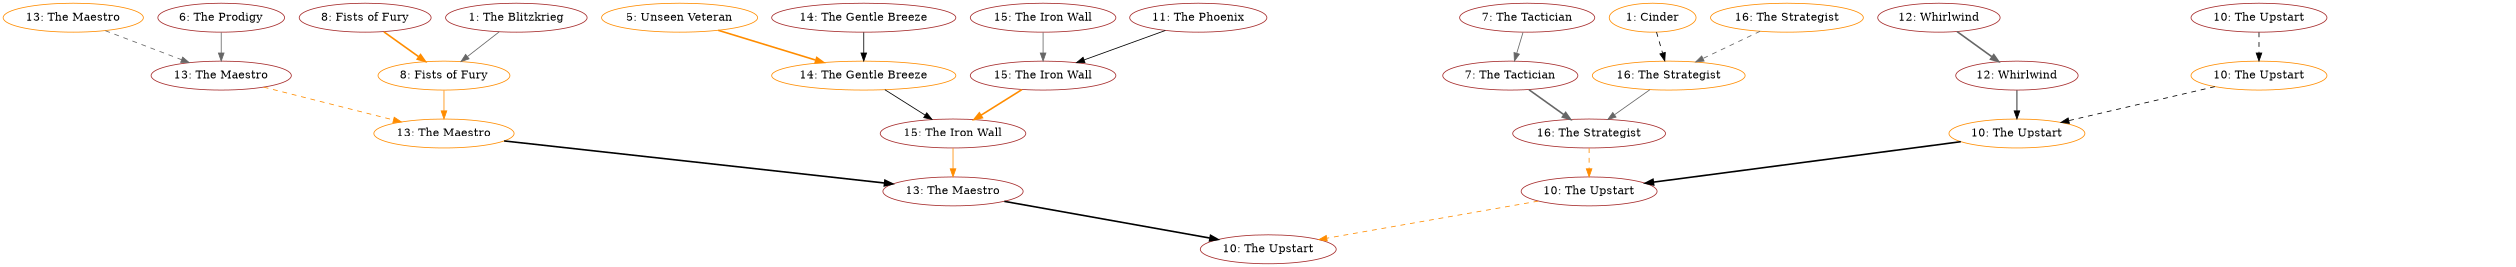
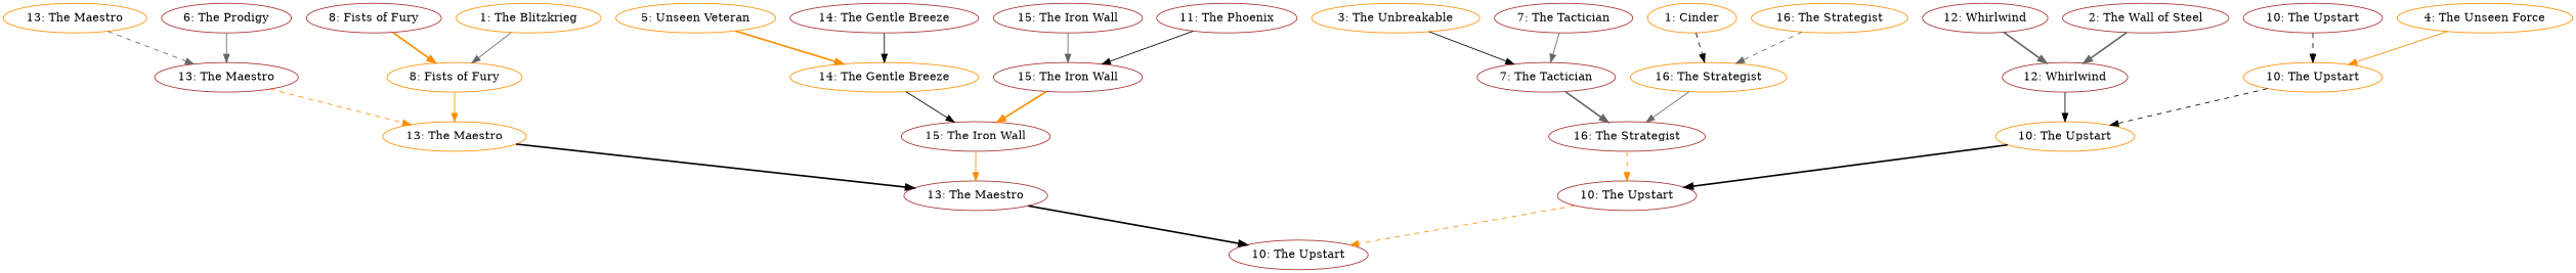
  digraph {
    node [color=brown]
    edge [color=black style=solid]
+   n1 [color=darkorange label="3: The Unbreakable"]
    n2 [label="7: The Tactician"]
    n3 [label="16: The Strategist"]
    n4 [label="7: The Tactician"]
    n5 [color=darkorange label="1: Cinder"]
    n6 [color=darkorange label="16: The Strategist"]
    n7 [color=darkorange label="16: The Strategist"]
    n8 [label="12: Whirlwind"]
    n9 [label="12: Whirlwind"]
    n10 [color=darkorange label="10: The Upstart"]
+   n11 [label="2: The Wall of Steel"]
    n12 [label="10: The Upstart"]
    n13 [color=darkorange label="10: The Upstart"]
+   n14 [color=darkorange label="4: The Unseen Force"]
    n15 [label="8: Fists of Fury"]
    n16 [color=darkorange label="8: Fists of Fury"]
    n17 [color=darkorange label="13: The Maestro"]
-   n18 [label="1: The Blitzkrieg"]
+   n18 [color=darkorange label="1: The Blitzkrieg"]
    n19 [color=darkorange label="13: The Maestro"]
    n20 [label="13: The Maestro"]
    n21 [label="6: The Prodigy"]
    n22 [label="15: The Iron Wall"]
    n23 [label="15: The Iron Wall"]
    n24 [label="15: The Iron Wall"]
    n25 [label="11: The Phoenix"]
    n26 [color=darkorange label="5: Unseen Veteran"]
    n27 [color=darkorange label="14: The Gentle Breeze"]
    n28 [label="14: The Gentle Breeze"]
    n29 [label="10: The Upstart"]
    n30 [label="13: The Maestro"]
    n31 [label="10: The Upstart"]
+   n1 -> n2
    n2 -> n3 [color=gray40 style=bold]
    n3 -> n29 [color=darkorange style=dashed]
    n4 -> n2 [color=gray40]
    n5 -> n6 [style=dashed]
    n6 -> n3 [color=gray40]
    n7 -> n6 [color=gray40 style=dashed]
    n8 -> n9 [color=gray40 style=bold]
    n9 -> n10
    n10 -> n29 [style=bold]
+   n11 -> n9 [color=gray40 style=bold]
    n12 -> n13 [style=dashed]
    n13 -> n10 [style=dashed]
+   n14 -> n13 [color=darkorange]
    n15 -> n16 [color=darkorange style=bold]
    n16 -> n17 [color=darkorange]
    n17 -> n30 [style=bold]
    n18 -> n16 [color=gray40]
    n19 -> n20 [color=gray40 style=dashed]
    n20 -> n17 [color=darkorange style=dashed]
    n21 -> n20 [color=gray40]
    n22 -> n23 [color=gray40]
    n23 -> n24 [color=darkorange style=bold]
    n24 -> n30 [color=darkorange]
    n25 -> n23
    n26 -> n27 [color=darkorange style=bold]
    n27 -> n24
    n28 -> n27
    n29 -> n31 [color=darkorange style=dashed]
    n30 -> n31 [style=bold]
  }
